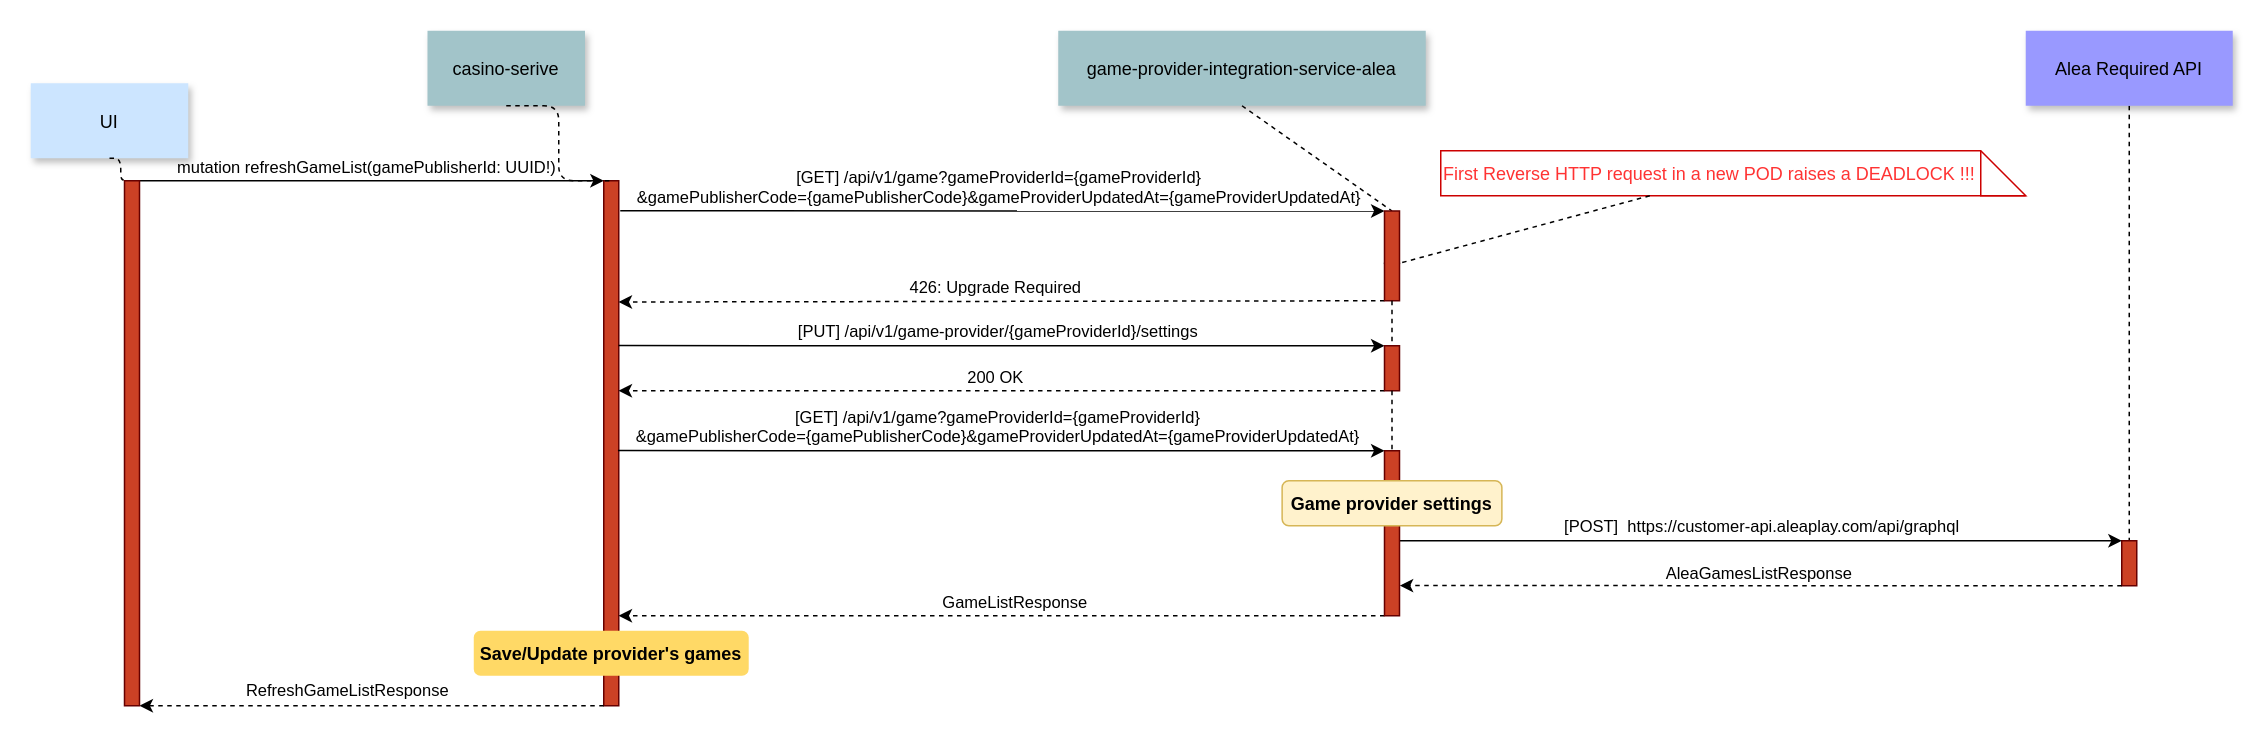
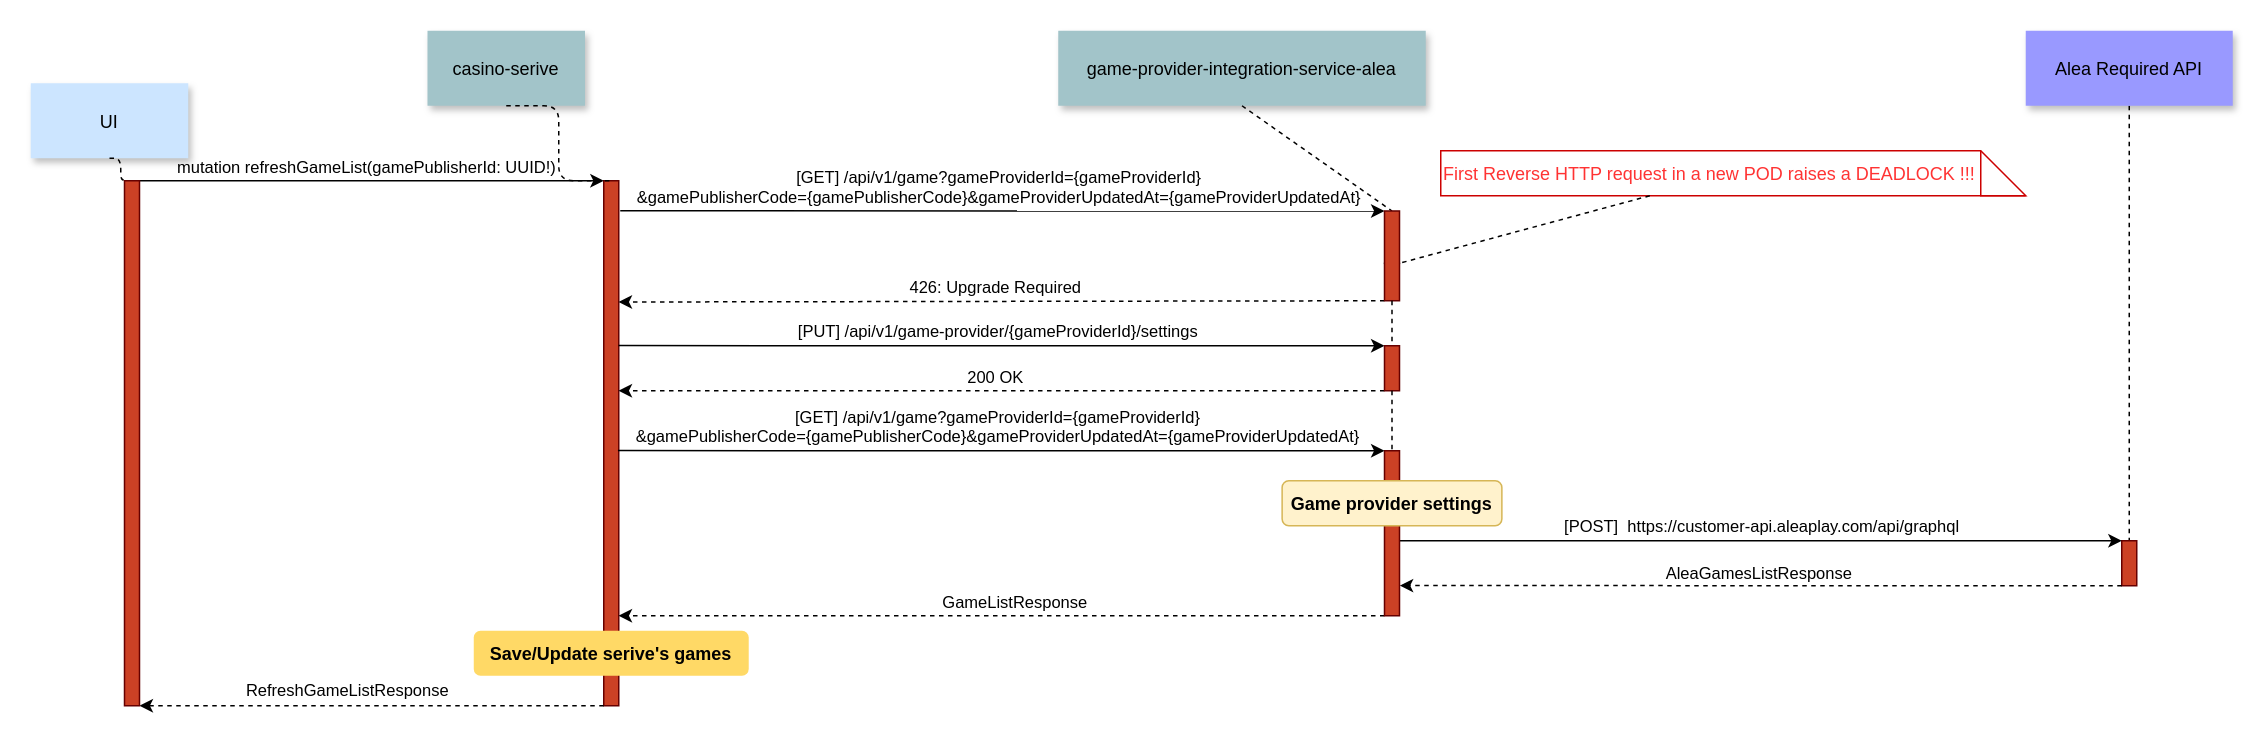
  <mxCell id="0" />
  <mxCell id="1" parent="0" />
  <mxCell id="2" value="" style="fillColor=#CC4125;strokeColor=#660000" vertex="1" parent="1"><mxGeometry x="402" y="120" width="10" height="350" as="geometry" /></mxCell>
  <mxCell id="3" value="mutation refreshGameList(gamePublisherId: UUID!)" style="edgeStyle=none;verticalLabelPosition=top;verticalAlign=bottom;labelPosition=left;align=center;entryX=0;entryY=0;entryDx=0;entryDy=0;exitX=1;exitY=0;exitDx=0;exitDy=0;" edge="1" parent="1" source="23" target="2"><mxGeometry width="100" height="100" as="geometry"><mxPoint x="105" y="120" as="sourcePoint" /><mxPoint x="402" y="118.5" as="targetPoint" /><mxPoint x="-3" as="offset" /></mxGeometry></mxCell>
  <mxCell id="4" value="casino-serive" style="shadow=1;fillColor=#A2C4C9;strokeColor=none" vertex="1" parent="1"><mxGeometry x="284.5" y="20" width="105" height="50" as="geometry" /></mxCell>
  <mxCell id="5" value="game-provider-integration-service-alea" style="shadow=1;fillColor=#A2C4C9;strokeColor=none" vertex="1" parent="1"><mxGeometry x="705" y="20" width="245" height="50" as="geometry" /></mxCell>
  <mxCell id="6" value="" style="edgeStyle=none;endArrow=none;dashed=1;entryX=0.5;entryY=0;entryDx=0;entryDy=0;" edge="1" parent="1" source="8" target="7"><mxGeometry x="845.488" y="175.0" width="100" height="100" as="geometry"><mxPoint x="1394.653" y="70" as="sourcePoint" /><mxPoint x="1420" y="340" as="targetPoint" /></mxGeometry></mxCell>
  <mxCell id="7" value="" style="fillColor=#CC4125;strokeColor=#660000" vertex="1" parent="1"><mxGeometry x="1414" y="360" width="10" height="30" as="geometry" /></mxCell>
  <mxCell id="8" value="Alea Required API" style="shadow=1;fillColor=#9999FF;strokeColor=none" vertex="1" parent="1"><mxGeometry x="1350" y="20" width="138" height="50" as="geometry" /></mxCell>
  <mxCell id="9" value="[POST]  https://customer-api.aleaplay.com/api/graphql" style="elbow=vertical;verticalLabelPosition=top;verticalAlign=bottom;entryX=0;entryY=0;entryDx=0;entryDy=0;exitX=1.03;exitY=0.545;exitDx=0;exitDy=0;exitPerimeter=0;" edge="1" parent="1" source="30" target="7"><mxGeometry y="74" width="100" height="100" as="geometry"><mxPoint x="935" y="370" as="sourcePoint" /><mxPoint x="1430" y="370" as="targetPoint" /><mxPoint x="1" as="offset" /></mxGeometry></mxCell>
  <mxCell id="10" value="" style="elbow=vertical;dashed=1;verticalLabelPosition=bottom;verticalAlign=top;exitX=0;exitY=1;exitDx=0;exitDy=0;entryX=1.015;entryY=0.817;entryDx=0;entryDy=0;entryPerimeter=0;" edge="1" parent="1" source="7" target="30"><mxGeometry y="62" width="100" height="100" as="geometry"><mxPoint x="1429.5" y="390" as="sourcePoint" /><mxPoint x="935" y="390" as="targetPoint" /><mxPoint x="-9" y="12" as="offset" /></mxGeometry></mxCell>
  <mxCell id="11" value="AleaGamesListResponse" style="edgeLabel;html=1;align=center;verticalAlign=middle;resizable=0;points=[];" vertex="1" connectable="0" parent="10"><mxGeometry relative="1" as="geometry"><mxPoint x="-2" y="-8" as="offset" /></mxGeometry></mxCell>
  <mxCell id="12" value="" style="edgeStyle=elbowEdgeStyle;elbow=horizontal;endArrow=none;dashed=1;exitX=0.5;exitY=1;exitDx=0;exitDy=0;entryX=0.5;entryY=0;entryDx=0;entryDy=0;" edge="1" parent="1" source="4" target="2"><mxGeometry x="-13.0" y="310" width="100" height="100" as="geometry"><mxPoint x="407" y="80" as="sourcePoint" /><mxPoint x="405" y="110" as="targetPoint" /></mxGeometry></mxCell>
  <mxCell id="13" value="[GET] /api/v1/game?gameProviderId={gameProviderId}&#10;&amp;gamePublisherCode={gamePublisherCode}&amp;gameProviderUpdatedAt={gameProviderUpdatedAt}" style="edgeStyle=none;verticalLabelPosition=top;verticalAlign=bottom;labelBackgroundColor=default;entryX=0;entryY=0;entryDx=0;entryDy=0;" edge="1" parent="1" target="34"><mxGeometry width="100" height="100" as="geometry"><mxPoint x="413" y="140" as="sourcePoint" /><mxPoint x="845" y="140" as="targetPoint" /><mxPoint x="-2" as="offset" /></mxGeometry></mxCell>
  <mxCell id="14" value="" style="edgeStyle=elbowEdgeStyle;elbow=vertical;dashed=1;verticalLabelPosition=bottom;verticalAlign=top;entryX=0.989;entryY=0.828;entryDx=0;entryDy=0;entryPerimeter=0;exitX=0;exitY=1;exitDx=0;exitDy=0;" edge="1" parent="1" source="30" target="2"><mxGeometry x="-66.5" y="434.338" width="100" height="100" as="geometry"><mxPoint x="915" y="410" as="sourcePoint" /><mxPoint x="425" y="410" as="targetPoint" /><Array as="points" /></mxGeometry></mxCell>
  <mxCell id="15" value="GameListResponse" style="edgeLabel;html=1;align=center;verticalAlign=middle;resizable=0;points=[];" vertex="1" connectable="0" parent="14"><mxGeometry relative="1" as="geometry"><mxPoint x="8" y="-10" as="offset" /></mxGeometry></mxCell>
  <mxCell id="16" value="" style="edgeStyle=elbowEdgeStyle;elbow=vertical;dashed=1;verticalLabelPosition=bottom;verticalAlign=top;exitX=0;exitY=1;exitDx=0;exitDy=0;entryX=1;entryY=1;entryDx=0;entryDy=0;" edge="1" parent="1" source="2" target="23"><mxGeometry x="-528" y="487.668" width="100" height="100" as="geometry"><mxPoint x="385" y="470" as="sourcePoint" /><mxPoint x="115" y="460" as="targetPoint" /><Array as="points" /></mxGeometry></mxCell>
  <mxCell id="17" value="RefreshGameListResponse" style="edgeLabel;html=1;align=center;verticalAlign=middle;resizable=0;points=[];" vertex="1" connectable="0" parent="16"><mxGeometry relative="1" as="geometry"><mxPoint x="-17" y="-11" as="offset" /></mxGeometry></mxCell>
  <mxCell id="18" value="First Reverse HTTP request in a new POD raises a DEADLOCK !!!" style="shape=note;align=left;strokeColor=#CC0000;fontColor=#FF3333;" vertex="1" parent="1"><mxGeometry x="960" y="100" width="390" height="30" as="geometry" /></mxCell>
  <mxCell id="19" value="" style="ellipse;fillColor=none" vertex="1" parent="1"><mxGeometry x="922.5" y="170.004" width="10.0" height="10" as="geometry" /></mxCell>
  <mxCell id="20" value="" style="edgeStyle=none;endArrow=none;dashed=1;entryX=1;entryY=0.5;entryDx=0;entryDy=0;" edge="1" parent="1" source="18" target="19"><mxGeometry x="1040" y="190" width="100" height="100" as="geometry"><mxPoint x="1306.642" y="250" as="sourcePoint" /><mxPoint x="1225.788" y="287.296" as="targetPoint" /></mxGeometry></mxCell>
  <mxCell id="21" value="UI" style="shadow=1;fillColor=#CCE5FF;strokeColor=none" vertex="1" parent="1"><mxGeometry x="20" y="55" width="105" height="50" as="geometry" /></mxCell>
  <mxCell id="22" value="" style="edgeStyle=elbowEdgeStyle;elbow=horizontal;endArrow=none;dashed=1;exitX=0.5;exitY=1;exitDx=0;exitDy=0;entryX=0.5;entryY=0;entryDx=0;entryDy=0;" edge="1" parent="1" source="21" target="23"><mxGeometry x="-332.53" y="300" width="100" height="100" as="geometry"><mxPoint x="87" y="80" as="sourcePoint" /><mxPoint x="87" y="100" as="targetPoint" /></mxGeometry></mxCell>
  <mxCell id="23" value="" style="fillColor=#CC4125;strokeColor=#660000" vertex="1" parent="1"><mxGeometry x="82.5" y="120" width="10" height="350" as="geometry" /></mxCell>
- <mxCell id="24" value="Save/Update provider's games" style="rounded=1;fontStyle=1;fillColor=#FFD966;strokeColor=none" vertex="1" parent="1"><mxGeometry x="315.34" y="420" width="183.31" height="30" as="geometry" /></mxCell>
+ <mxCell id="24" value="Save/Update serive's games" style="rounded=1;fontStyle=1;fillColor=#FFD966;strokeColor=none" vertex="1" parent="1"><mxGeometry x="315.34" y="420" width="183.31" height="30" as="geometry" /></mxCell>
  <mxCell id="25" value="" style="elbow=vertical;dashed=1;verticalLabelPosition=bottom;verticalAlign=top;exitX=0;exitY=1;exitDx=0;exitDy=0;entryX=0.99;entryY=0.231;entryDx=0;entryDy=0;entryPerimeter=0;" edge="1" parent="1" source="34" target="2"><mxGeometry x="-69.5" y="262.338" width="100" height="100" as="geometry"><mxPoint x="915" y="220" as="sourcePoint" /><mxPoint x="412" y="220" as="targetPoint" /></mxGeometry></mxCell>
  <mxCell id="26" value="426: Upgrade Required" style="edgeLabel;html=1;align=center;verticalAlign=middle;resizable=0;points=[];" vertex="1" connectable="0" parent="25"><mxGeometry relative="1" as="geometry"><mxPoint x="-5" y="-10" as="offset" /></mxGeometry></mxCell>
  <mxCell id="27" value="[PUT] /api/v1/game-provider/{gameProviderId}/settings" style="edgeStyle=none;verticalLabelPosition=top;verticalAlign=bottom;labelBackgroundColor=default;entryX=0;entryY=0;entryDx=0;entryDy=0;exitX=0.99;exitY=0.314;exitDx=0;exitDy=0;exitPerimeter=0;" edge="1" parent="1" source="2" target="35"><mxGeometry x="-3" y="100" width="100" height="100" as="geometry"><mxPoint x="425" y="240" as="sourcePoint" /><mxPoint x="857.5" y="240.17" as="targetPoint" /><mxPoint x="-2" as="offset" /></mxGeometry></mxCell>
  <mxCell id="28" value="" style="elbow=vertical;dashed=1;verticalLabelPosition=bottom;verticalAlign=top;exitX=0;exitY=1;exitDx=0;exitDy=0;entryX=0.989;entryY=0.4;entryDx=0;entryDy=0;entryPerimeter=0;" edge="1" parent="1" source="35" target="2"><mxGeometry x="-74.5" y="302.838" width="100" height="100" as="geometry"><mxPoint x="914" y="264.5" as="sourcePoint" /><mxPoint x="425" y="260" as="targetPoint" /></mxGeometry></mxCell>
  <mxCell id="29" value="200 OK" style="edgeLabel;html=1;align=center;verticalAlign=middle;resizable=0;points=[];" vertex="1" connectable="0" parent="28"><mxGeometry relative="1" as="geometry"><mxPoint x="-5" y="-10" as="offset" /></mxGeometry></mxCell>
  <mxCell id="30" value="" style="fillColor=#CC4125;strokeColor=#660000;container=0;" vertex="1" parent="1"><mxGeometry x="922.5" y="300" width="10" height="110" as="geometry" /></mxCell>
  <mxCell id="31" value="" style="edgeStyle=none;endArrow=none;dashed=1;entryX=0.5;entryY=0;entryDx=0;entryDy=0;exitX=0.5;exitY=1;exitDx=0;exitDy=0;" edge="1" parent="1" source="5" target="34"><mxGeometry x="272.335" y="165" width="100" height="100" as="geometry"><mxPoint x="928" y="80" as="sourcePoint" /><mxPoint x="928" y="260" as="targetPoint" /></mxGeometry></mxCell>
  <mxCell id="32" value="[GET] /api/v1/game?gameProviderId={gameProviderId}&#10;&amp;gamePublisherCode={gamePublisherCode}&amp;gameProviderUpdatedAt={gameProviderUpdatedAt}" style="edgeStyle=none;verticalLabelPosition=top;verticalAlign=bottom;labelBackgroundColor=default;entryX=0;entryY=0;entryDx=0;entryDy=0;exitX=0.947;exitY=0.514;exitDx=0;exitDy=0;exitPerimeter=0;" edge="1" parent="1" source="2" target="30"><mxGeometry width="100" height="100" as="geometry"><mxPoint x="425" y="295" as="sourcePoint" /><mxPoint x="885" y="300" as="targetPoint" /><mxPoint x="-2" as="offset" /></mxGeometry></mxCell>
  <mxCell id="33" value="Game provider settings" style="rounded=1;fontStyle=1;fillColor=#fff2cc;strokeColor=#d6b656;" vertex="1" parent="1"><mxGeometry x="854.25" y="320" width="146.5" height="30" as="geometry" /></mxCell>
  <mxCell id="34" value="" style="fillColor=#CC4125;strokeColor=#660000;flipH=1;flipV=1;" vertex="1" parent="1"><mxGeometry x="922.5" y="140.17" width="10" height="59.83" as="geometry" /></mxCell>
  <mxCell id="35" value="" style="fillColor=#CC4125;strokeColor=#660000;noLabel=0;" vertex="1" parent="1"><mxGeometry x="922.5" y="230" width="10" height="30" as="geometry" /></mxCell>
  <mxCell id="36" value="" style="edgeStyle=none;endArrow=none;dashed=1;entryX=0.5;entryY=0;entryDx=0;entryDy=0;exitX=0.5;exitY=1;exitDx=0;exitDy=0;" edge="1" parent="1" source="34" target="35"><mxGeometry x="272.335" y="165" width="100" height="100" as="geometry"><mxPoint x="945" y="200" as="sourcePoint" /><mxPoint x="945" y="270" as="targetPoint" /></mxGeometry></mxCell>
  <mxCell id="37" value="" style="edgeStyle=none;endArrow=none;dashed=1;entryX=0.5;entryY=0;entryDx=0;entryDy=0;exitX=0.5;exitY=1;exitDx=0;exitDy=0;" edge="1" parent="1" source="35" target="30"><mxGeometry x="272.335" y="165" width="100" height="100" as="geometry"><mxPoint x="945" y="230" as="sourcePoint" /><mxPoint x="945" y="300" as="targetPoint" /></mxGeometry></mxCell>
